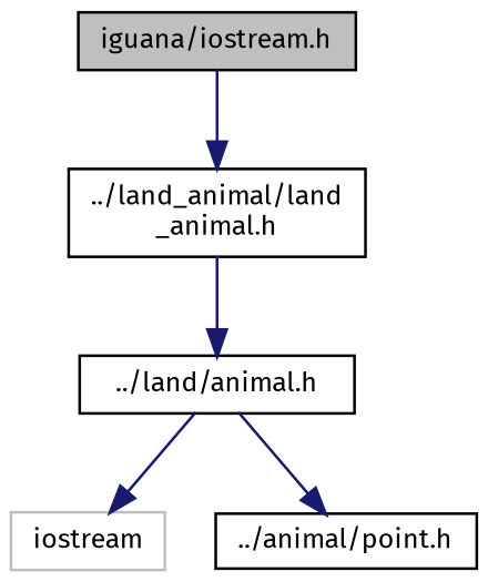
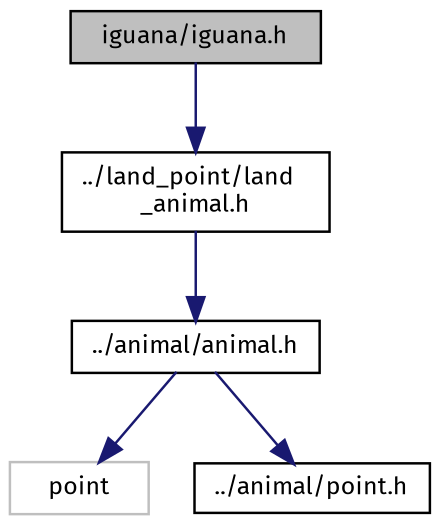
  digraph {
    fontname="Fira Sans"
    node [color=black fillcolor=white fontname="Fira Sans" fontsize=10 shape=record style=filled]
    edge [color=midnightblue fontname="Fira Sans" fontsize=10 labelfontname=Helvetica labelfontsize=10 style=solid]
-   n1 [fillcolor=grey75 fontcolor=black height=0.2 label="iguana/iostream.h" width=0.4]
-   n2 [height=0.2 label="../land_animal/land\l_animal.h" width=0.4]
-   n3 [height=0.2 label="../land/animal.h" width=0.4]
-   n4 [color=grey75 height=0.2 label=iostream width=0.4]
+   n1 [fillcolor=grey75 fontcolor=black height=0.2 label="iguana/iguana.h" width=0.4]
+   n2 [height=0.2 label="../land_point/land\l_animal.h" width=0.4]
+   n3 [height=0.2 label="../animal/animal.h" width=0.4]
+   n4 [color=grey75 height=0.2 label=point width=0.4]
    n5 [height=0.2 label="../animal/point.h" width=0.4]
    n1 -> n2
    n2 -> n3
    n3 -> n4
    n3 -> n5
  }
